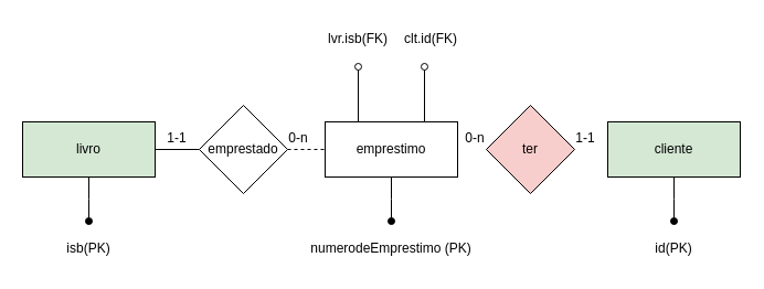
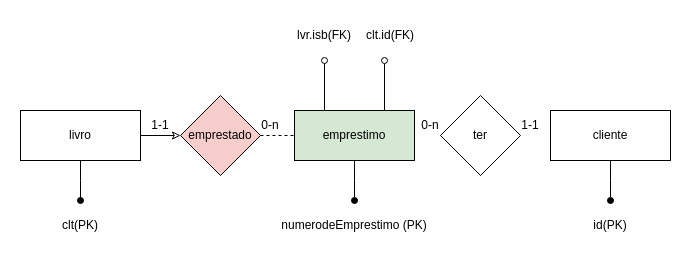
  <mxCell id="0" />
  <mxCell id="1" parent="0" />
  <mxCell id="2" style="edgeStyle=orthogonalEdgeStyle;rounded=0;orthogonalLoop=1;jettySize=auto;html=1;endArrow=oval;endFill=1;" edge="1" parent="1" source="4"><mxGeometry relative="1" as="geometry"><mxPoint x="80" y="200" as="targetPoint" /></mxGeometry></mxCell>
- <mxCell id="3" style="edgeStyle=orthogonalEdgeStyle;rounded=0;orthogonalLoop=1;jettySize=auto;html=1;exitX=1;exitY=0.5;exitDx=0;exitDy=0;entryX=0;entryY=0.5;entryDx=0;entryDy=0;endArrow=none;endFill=0;" edge="1" parent="1" source="4" target="15"><mxGeometry relative="1" as="geometry" /></mxCell>
- <mxCell id="4" value="livro" style="rounded=0;whiteSpace=wrap;html=1;fillColor=#d5e8d4;" vertex="1" parent="1"><mxGeometry x="20" y="110" width="120" height="50" as="geometry" /></mxCell>
- <mxCell id="5" value="isb(PK)" style="text;html=1;strokeColor=none;fillColor=none;align=center;verticalAlign=middle;whiteSpace=wrap;rounded=0;" vertex="1" parent="1"><mxGeometry x="50" y="210" width="60" height="30" as="geometry" /></mxCell>
+ <mxCell id="3" style="edgeStyle=orthogonalEdgeStyle;rounded=0;orthogonalLoop=1;jettySize=auto;html=1;exitX=1;exitY=0.5;exitDx=0;exitDy=0;entryX=0;entryY=0.5;entryDx=0;entryDy=0;endArrow=classic;endFill=0;" edge="1" parent="1" source="4" target="15"><mxGeometry relative="1" as="geometry" /></mxCell>
+ <mxCell id="4" value="livro" style="rounded=0;whiteSpace=wrap;html=1;" vertex="1" parent="1"><mxGeometry x="20" y="110" width="120" height="50" as="geometry" /></mxCell>
+ <mxCell id="5" value="clt(PK)" style="text;html=1;strokeColor=none;fillColor=none;align=center;verticalAlign=middle;whiteSpace=wrap;rounded=0;" vertex="1" parent="1"><mxGeometry x="50" y="210" width="60" height="30" as="geometry" /></mxCell>
  <mxCell id="6" style="edgeStyle=orthogonalEdgeStyle;rounded=0;orthogonalLoop=1;jettySize=auto;html=1;endArrow=oval;endFill=1;" edge="1" parent="1" source="7"><mxGeometry relative="1" as="geometry"><mxPoint x="610" y="200" as="targetPoint" /></mxGeometry></mxCell>
- <mxCell id="7" value="cliente" style="rounded=0;whiteSpace=wrap;html=1;fillColor=#d5e8d4;" vertex="1" parent="1"><mxGeometry x="550" y="110" width="120" height="50" as="geometry" /></mxCell>
+ <mxCell id="7" value="cliente" style="rounded=0;whiteSpace=wrap;html=1;" vertex="1" parent="1"><mxGeometry x="550" y="110" width="120" height="50" as="geometry" /></mxCell>
  <mxCell id="8" value="id(PK)" style="text;html=1;strokeColor=none;fillColor=none;align=center;verticalAlign=middle;whiteSpace=wrap;rounded=0;" vertex="1" parent="1"><mxGeometry x="580" y="210" width="60" height="30" as="geometry" /></mxCell>
  <mxCell id="9" style="edgeStyle=orthogonalEdgeStyle;rounded=0;orthogonalLoop=1;jettySize=auto;html=1;endArrow=oval;endFill=1;" edge="1" parent="1" source="12"><mxGeometry relative="1" as="geometry"><mxPoint x="354" y="200" as="targetPoint" /></mxGeometry></mxCell>
  <mxCell id="10" style="edgeStyle=orthogonalEdgeStyle;rounded=0;orthogonalLoop=1;jettySize=auto;html=1;exitX=0.25;exitY=0;exitDx=0;exitDy=0;endArrow=oval;endFill=0;" edge="1" parent="1" source="12"><mxGeometry relative="1" as="geometry"><mxPoint x="324" y="60" as="targetPoint" /></mxGeometry></mxCell>
  <mxCell id="11" style="edgeStyle=orthogonalEdgeStyle;rounded=0;orthogonalLoop=1;jettySize=auto;html=1;exitX=0.75;exitY=0;exitDx=0;exitDy=0;endArrow=oval;endFill=0;" edge="1" parent="1" source="12"><mxGeometry relative="1" as="geometry"><mxPoint x="384" y="60" as="targetPoint" /></mxGeometry></mxCell>
- <mxCell id="12" value="emprestimo" style="rounded=0;whiteSpace=wrap;html=1;" vertex="1" parent="1"><mxGeometry x="294" y="110" width="120" height="50" as="geometry" /></mxCell>
+ <mxCell id="12" value="emprestimo" style="rounded=0;whiteSpace=wrap;html=1;fillColor=#d5e8d4;" vertex="1" parent="1"><mxGeometry x="294" y="110" width="120" height="50" as="geometry" /></mxCell>
  <mxCell id="13" value="numerodeEmprestimo&amp;nbsp;(PK)" style="text;html=1;strokeColor=none;fillColor=none;align=center;verticalAlign=middle;whiteSpace=wrap;rounded=0;" vertex="1" parent="1"><mxGeometry x="324" y="210" width="60" height="30" as="geometry" /></mxCell>
  <mxCell id="14" style="edgeStyle=orthogonalEdgeStyle;rounded=0;orthogonalLoop=1;jettySize=auto;html=1;exitX=1;exitY=0.5;exitDx=0;exitDy=0;entryX=0;entryY=0.5;entryDx=0;entryDy=0;endArrow=none;endFill=0;dashed=1;" edge="1" parent="1" source="15" target="12"><mxGeometry relative="1" as="geometry" /></mxCell>
- <mxCell id="15" value="emprestado" style="rhombus;whiteSpace=wrap;html=1;" vertex="1" parent="1"><mxGeometry x="180" y="95" width="80" height="80" as="geometry" /></mxCell>
- <mxCell id="16" value="ter" style="rhombus;whiteSpace=wrap;html=1;fillColor=#f8cecc;" vertex="1" parent="1"><mxGeometry x="440" y="95" width="80" height="80" as="geometry" /></mxCell>
+ <mxCell id="15" value="emprestado" style="rhombus;whiteSpace=wrap;html=1;fillColor=#f8cecc;" vertex="1" parent="1"><mxGeometry x="180" y="95" width="80" height="80" as="geometry" /></mxCell>
+ <mxCell id="16" value="ter" style="rhombus;whiteSpace=wrap;html=1;" vertex="1" parent="1"><mxGeometry x="440" y="95" width="80" height="80" as="geometry" /></mxCell>
  <mxCell id="17" value="lvr.isb(FK)" style="text;html=1;strokeColor=none;fillColor=none;align=center;verticalAlign=middle;whiteSpace=wrap;rounded=0;" vertex="1" parent="1"><mxGeometry x="294" y="20" width="60" height="30" as="geometry" /></mxCell>
  <mxCell id="18" value="clt.id(FK)" style="text;html=1;strokeColor=none;fillColor=none;align=center;verticalAlign=middle;whiteSpace=wrap;rounded=0;" vertex="1" parent="1"><mxGeometry x="360" y="20" width="60" height="30" as="geometry" /></mxCell>
  <mxCell id="19" value="0-n" style="text;html=1;strokeColor=none;fillColor=none;align=center;verticalAlign=middle;whiteSpace=wrap;rounded=0;" vertex="1" parent="1"><mxGeometry x="240" y="110" width="60" height="30" as="geometry" /></mxCell>
  <mxCell id="20" value="1-1" style="text;html=1;strokeColor=none;fillColor=none;align=center;verticalAlign=middle;whiteSpace=wrap;rounded=0;" vertex="1" parent="1"><mxGeometry x="130" y="110" width="60" height="30" as="geometry" /></mxCell>
  <mxCell id="21" value="0-n" style="text;html=1;strokeColor=none;fillColor=none;align=center;verticalAlign=middle;whiteSpace=wrap;rounded=0;" vertex="1" parent="1"><mxGeometry x="400" y="110" width="60" height="30" as="geometry" /></mxCell>
  <mxCell id="22" value="1-1" style="text;html=1;strokeColor=none;fillColor=none;align=center;verticalAlign=middle;whiteSpace=wrap;rounded=0;" vertex="1" parent="1"><mxGeometry x="500" y="110" width="60" height="30" as="geometry" /></mxCell>
